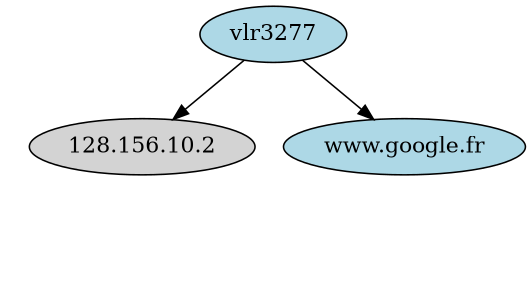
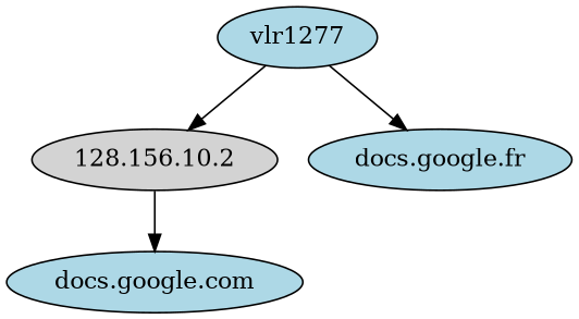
  digraph {
    node [fillcolor=lightblue style=filled]
    "128.156.10.2" [fillcolor=lightgrey]
-   vlr3277
-   "www.google.fr"
+   "docs.google.com"
+   vlr3277 [label=vlr1277]
+   "www.google.fr" [label="docs.google.fr"]
+   "128.156.10.2" -> "docs.google.com"
    vlr3277 -> "128.156.10.2"
    vlr3277 -> "www.google.fr"
  }
